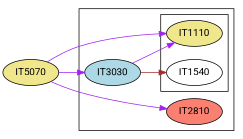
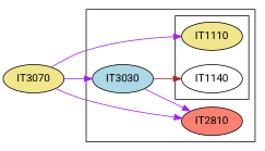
  digraph {
    fontname=Roboto
    rankdir=LR
    node [fillcolor=khaki fontname=Roboto style=filled]
    edge [color=purple fontname=Roboto]
    IT1110
-   IT1140 [fillcolor=white label=IT1540]
+   IT1140 [fillcolor=white]
    IT3030 [fillcolor=lightblue]
    n4 [fillcolor=salmon label=IT2810]
-   IT3070 [label=IT5070]
+   IT3070
    subgraph cluster_1 {
      IT3030
      n4
      subgraph cluster_2 {
        IT1110
        IT1140
      }
    }
-   IT3030 -> IT1110
+   IT3030 -> n4
    IT3030 -> IT1140 [color=brown]
    IT3070 -> IT1110
    IT3070 -> IT3030
    IT3070 -> n4
  }
